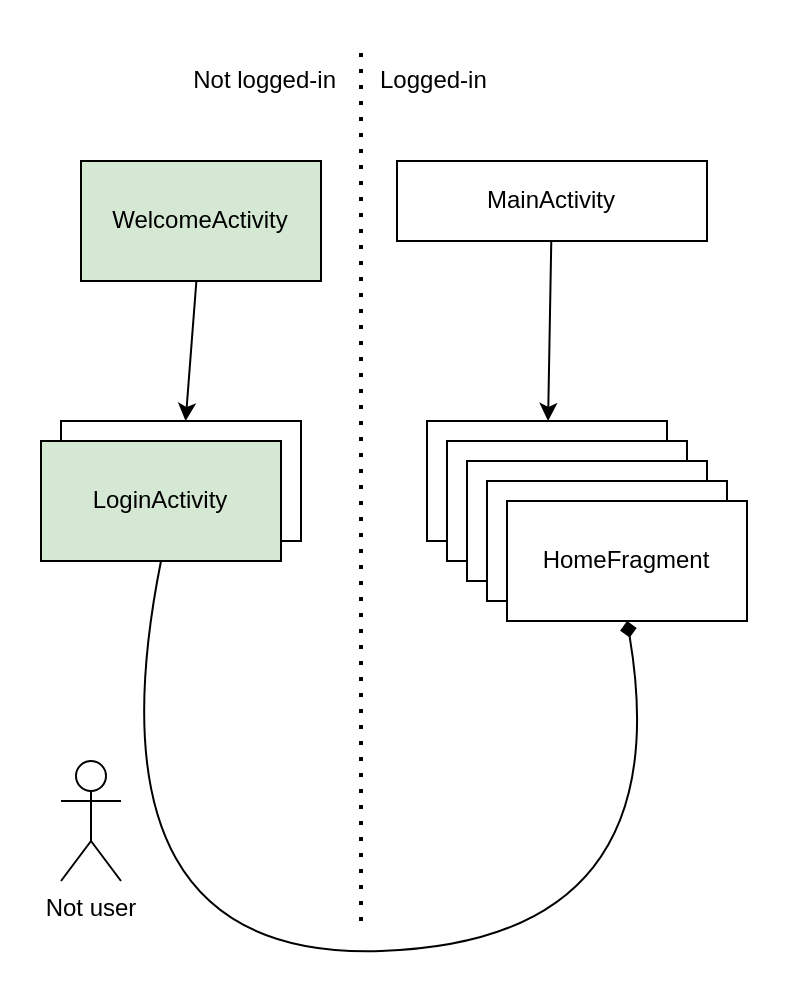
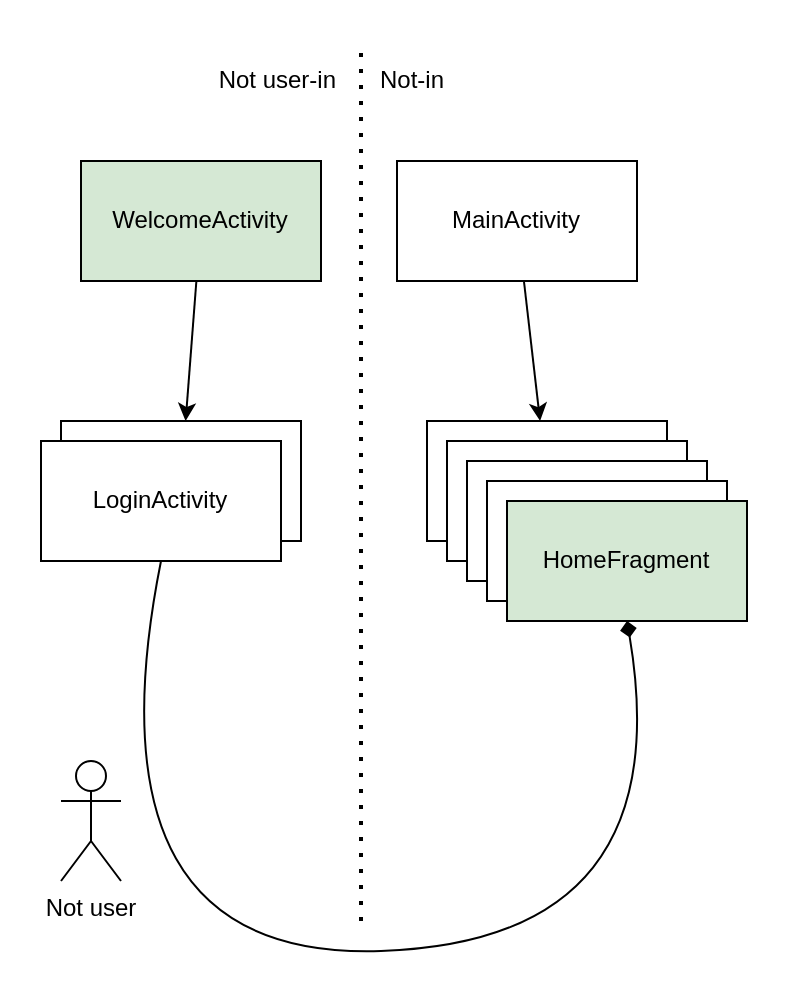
  <mxCell id="0" />
  <mxCell id="1" parent="0" />
  <mxCell id="2" value="" style="rounded=0;orthogonalLoop=1;jettySize=auto;html=1;" edge="1" parent="1" source="3" target="4"><mxGeometry relative="1" as="geometry" /></mxCell>
  <mxCell id="3" value="WelcomeActivity" style="rounded=0;whiteSpace=wrap;html=1;fillColor=#d5e8d4;" vertex="1" parent="1"><mxGeometry x="40" y="80" width="120" height="60" as="geometry" /></mxCell>
  <mxCell id="4" value="" style="whiteSpace=wrap;html=1;rounded=0;" vertex="1" parent="1"><mxGeometry x="30" y="210" width="120" height="60" as="geometry" /></mxCell>
  <mxCell id="5" value="" style="edgeStyle=none;rounded=0;orthogonalLoop=1;jettySize=auto;html=1;" edge="1" parent="1" source="6" target="8"><mxGeometry relative="1" as="geometry" /></mxCell>
- <mxCell id="6" value="MainActivity" style="whiteSpace=wrap;html=1;rounded=0;" vertex="1" parent="1"><mxGeometry x="198" y="80" width="155" height="40" as="geometry" /></mxCell>
- <mxCell id="7" value="LoginActivity" style="whiteSpace=wrap;html=1;rounded=0;fillColor=#d5e8d4;" vertex="1" parent="1"><mxGeometry x="20" y="220" width="120" height="60" as="geometry" /></mxCell>
+ <mxCell id="6" value="MainActivity" style="whiteSpace=wrap;html=1;rounded=0;" vertex="1" parent="1"><mxGeometry x="198" y="80" width="120" height="60" as="geometry" /></mxCell>
+ <mxCell id="7" value="LoginActivity" style="whiteSpace=wrap;html=1;rounded=0;" vertex="1" parent="1"><mxGeometry x="20" y="220" width="120" height="60" as="geometry" /></mxCell>
  <mxCell id="8" value="" style="whiteSpace=wrap;html=1;rounded=0;" vertex="1" parent="1"><mxGeometry x="213" y="210" width="120" height="60" as="geometry" /></mxCell>
  <mxCell id="9" value="" style="whiteSpace=wrap;html=1;rounded=0;" vertex="1" parent="1"><mxGeometry x="223" y="220" width="120" height="60" as="geometry" /></mxCell>
  <mxCell id="10" value="" style="whiteSpace=wrap;html=1;rounded=0;" vertex="1" parent="1"><mxGeometry x="233" y="230" width="120" height="60" as="geometry" /></mxCell>
  <mxCell id="11" value="" style="whiteSpace=wrap;html=1;rounded=0;" vertex="1" parent="1"><mxGeometry x="243" y="240" width="120" height="60" as="geometry" /></mxCell>
- <mxCell id="12" value="HomeFragment" style="whiteSpace=wrap;html=1;rounded=0;" vertex="1" parent="1"><mxGeometry x="253" y="250" width="120" height="60" as="geometry" /></mxCell>
+ <mxCell id="12" value="HomeFragment" style="whiteSpace=wrap;html=1;rounded=0;fillColor=#d5e8d4;" vertex="1" parent="1"><mxGeometry x="253" y="250" width="120" height="60" as="geometry" /></mxCell>
  <mxCell id="13" value="" style="endArrow=none;dashed=1;html=1;dashPattern=1 3;strokeWidth=2;" edge="1" parent="1"><mxGeometry width="50" height="50" relative="1" as="geometry"><mxPoint x="180" y="460" as="sourcePoint" /><mxPoint x="180" y="20" as="targetPoint" /></mxGeometry></mxCell>
- <mxCell id="14" value="&lt;div align=&quot;right&quot;&gt;Not logged-in&lt;br&gt;&lt;/div&gt;" style="text;html=1;strokeColor=none;fillColor=none;align=right;verticalAlign=middle;whiteSpace=wrap;rounded=0;" vertex="1" parent="1"><mxGeometry x="40" y="30" width="130" height="20" as="geometry" /></mxCell>
- <mxCell id="15" value="&lt;div align=&quot;left&quot;&gt;Logged-in&lt;/div&gt;" style="text;html=1;strokeColor=none;fillColor=none;align=left;verticalAlign=middle;whiteSpace=wrap;rounded=0;" vertex="1" parent="1"><mxGeometry x="188" y="30" width="130" height="20" as="geometry" /></mxCell>
+ <mxCell id="14" value="&lt;div align=&quot;right&quot;&gt;Not user-in&lt;br&gt;&lt;/div&gt;" style="text;html=1;strokeColor=none;fillColor=none;align=right;verticalAlign=middle;whiteSpace=wrap;rounded=0;" vertex="1" parent="1"><mxGeometry x="40" y="30" width="130" height="20" as="geometry" /></mxCell>
+ <mxCell id="15" value="&lt;div align=&quot;left&quot;&gt;Not-in&lt;/div&gt;" style="text;html=1;strokeColor=none;fillColor=none;align=left;verticalAlign=middle;whiteSpace=wrap;rounded=0;" vertex="1" parent="1"><mxGeometry x="188" y="30" width="130" height="20" as="geometry" /></mxCell>
  <mxCell id="16" value="" style="curved=1;endArrow=diamond;html=1;exitX=0.5;exitY=1;exitDx=0;exitDy=0;entryX=0.5;entryY=1;entryDx=0;entryDy=0;" edge="1" parent="1" source="7" target="12"><mxGeometry width="50" height="50" relative="1" as="geometry"><mxPoint x="170" y="450" as="sourcePoint" /><mxPoint x="220" y="400" as="targetPoint" /><Array as="points"><mxPoint x="40" y="480" /><mxPoint x="340" y="470" /></Array></mxGeometry></mxCell>
  <mxCell id="17" value="Not user" style="shape=umlActor;verticalLabelPosition=bottom;verticalAlign=top;html=1;outlineConnect=0;" vertex="1" parent="1"><mxGeometry x="30" y="380" width="30" height="60" as="geometry" /></mxCell>
